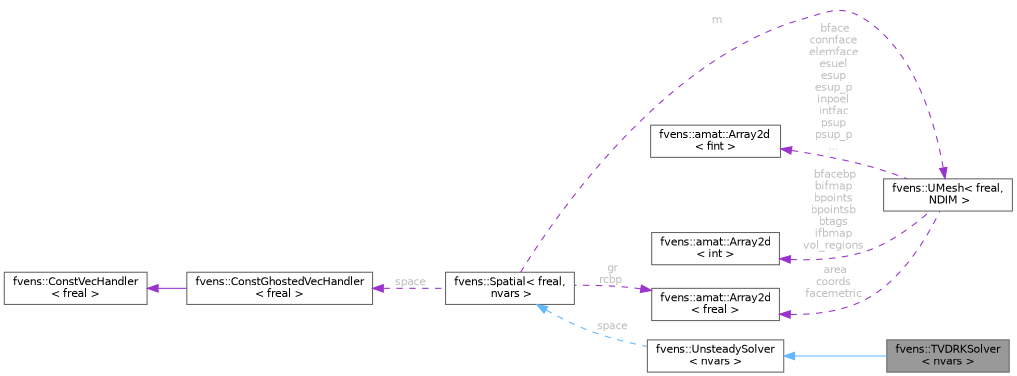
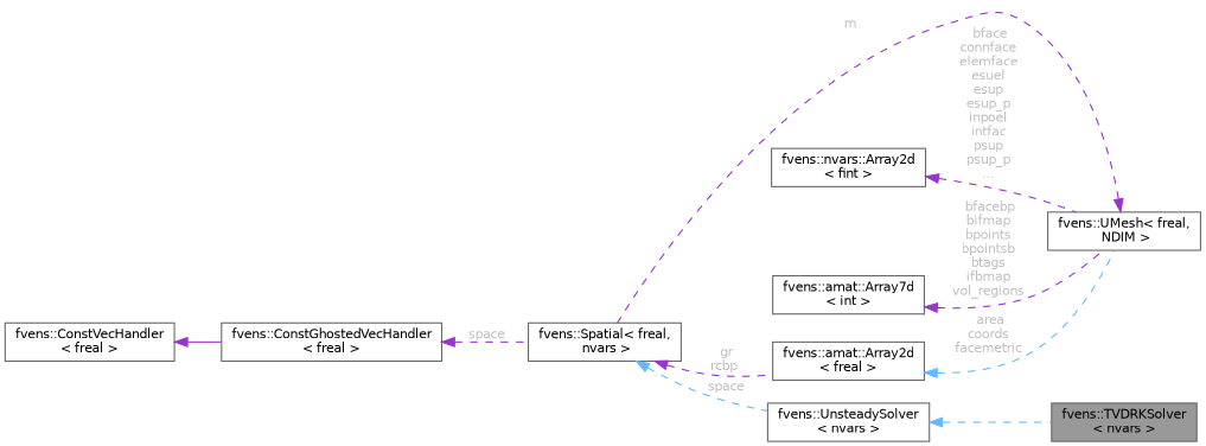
  digraph {
    rankdir=LR
    node [color=gray40 fillcolor=white fontname=Helvetica fontsize=10 shape=box style=filled]
    edge [color=darkorchid3 dir=back fontname=Helvetica fontsize=10 labelfontname=Helvetica labelfontsize=10 style=dashed fontcolor=grey]
    n1 [fillcolor=grey60 fontcolor=black height=0.2 label="fvens::TVDRKSolver\l\< nvars \>" width=0.4]
    n2 [height=0.2 label="fvens::UnsteadySolver\l\< nvars \>" width=0.4]
    n3 [height=0.2 label="fvens::Spatial\< freal,\l nvars \>" width=0.4]
    n4 [height=0.2 label="fvens::UMesh\< freal,\l NDIM \>" width=0.4]
    n5 [height=0.2 label="fvens::amat::Array2d\l\< freal \>" width=0.4]
-   n6 [height=0.2 label="fvens::amat::Array2d\l\< fint \>" width=0.4]
-   n7 [height=0.2 label="fvens::amat::Array2d\l\< int \>" width=0.4]
+   n6 [height=0.2 label="fvens::nvars::Array2d\l\< fint \>" width=0.4]
+   n7 [height=0.2 label="fvens::amat::Array7d\l\< int \>" width=0.4]
    n8 [height=0.2 label="fvens::ConstGhostedVecHandler\l\< freal \>" width=0.4]
    n9 [height=0.2 label="fvens::ConstVecHandler\l\< freal \>" width=0.4]
-   n2 -> n1 [color=steelblue1 style=solid fontcolor=""]
+   n2 -> n1 [color=steelblue1 fontcolor=""]
    n3 -> n2 [color=steelblue1 label=" space"]
    n4 -> n3 [label=" m"]
-   n5 -> n3 [label=" gr\nrcbp"]
-   n5 -> n4 [label=" area\ncoords\nfacemetric"]
+   n3 -> n5 [label=" gr\nrcbp"]
+   n5 -> n4 [color=steelblue1 label=" area\ncoords\nfacemetric"]
    n6 -> n4 [label=" bface\nconnface\nelemface\nesuel\nesup\nesup_p\ninpoel\nintfac\npsup\npsup_p\n..."]
    n7 -> n4 [label=" bfacebp\nbifmap\nbpoints\nbpointsb\nbtags\nifbmap\nvol_regions"]
    n8 -> n3 [label=" space"]
    n9 -> n8 [style=solid fontcolor=""]
  }
